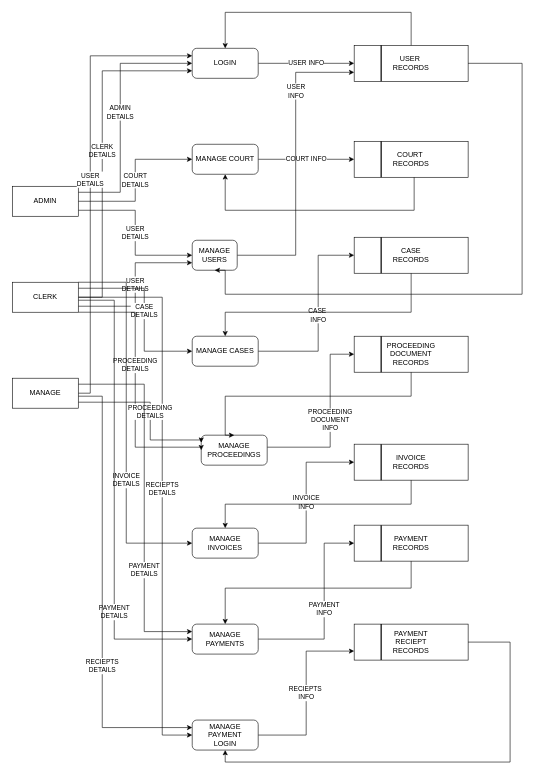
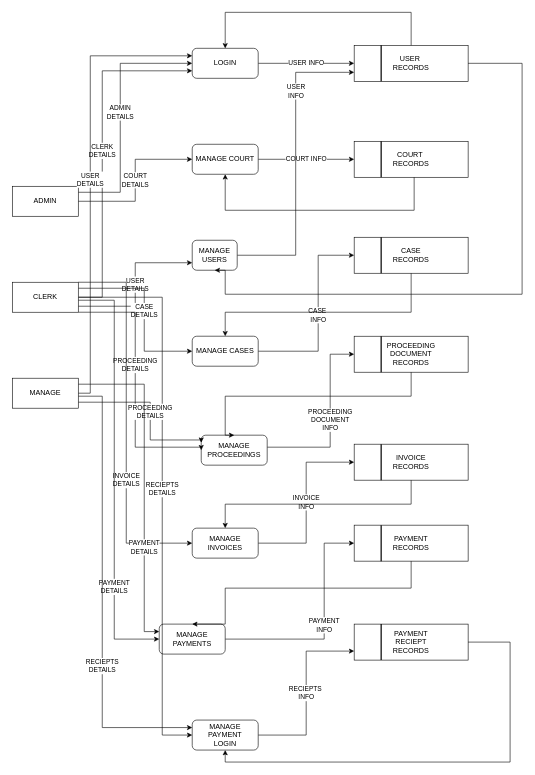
  <mxCell id="0" />
  <mxCell id="1" parent="0" />
  <mxCell id="2" value="USER INFO" style="edgeStyle=orthogonalEdgeStyle;rounded=0;orthogonalLoop=1;jettySize=auto;html=1;entryX=0;entryY=0.5;entryDx=0;entryDy=0;" edge="1" parent="1" source="3" target="36"><mxGeometry relative="1" as="geometry"><mxPoint x="580" y="105" as="targetPoint" /></mxGeometry></mxCell>
  <mxCell id="3" value="LOGIN" style="html=1;whiteSpace=wrap;rounded=1;" vertex="1" parent="1"><mxGeometry x="320" y="80" width="110" height="50" as="geometry" /></mxCell>
  <mxCell id="4" value="COURT INFO" style="edgeStyle=orthogonalEdgeStyle;rounded=0;orthogonalLoop=1;jettySize=auto;html=1;entryX=0;entryY=0.5;entryDx=0;entryDy=0;" edge="1" parent="1" source="5" target="39"><mxGeometry relative="1" as="geometry" /></mxCell>
  <mxCell id="5" value="MANAGE COURT" style="html=1;whiteSpace=wrap;rounded=1;" vertex="1" parent="1"><mxGeometry x="320" y="240" width="110" height="50" as="geometry" /></mxCell>
  <mxCell id="6" value="USER&lt;div&gt;INFO&lt;/div&gt;" style="edgeStyle=orthogonalEdgeStyle;rounded=0;orthogonalLoop=1;jettySize=auto;html=1;entryX=0;entryY=0.75;entryDx=0;entryDy=0;" edge="1" parent="1" source="7" target="36"><mxGeometry x="0.484" relative="1" as="geometry"><mxPoint as="offset" /></mxGeometry></mxCell>
  <mxCell id="7" value="MANAGE USERS" style="html=1;whiteSpace=wrap;rounded=1;" vertex="1" parent="1"><mxGeometry x="320" y="400" width="75" height="50" as="geometry" /></mxCell>
  <mxCell id="8" value="CASE&amp;nbsp;&lt;div&gt;INFO&lt;/div&gt;" style="edgeStyle=orthogonalEdgeStyle;rounded=0;orthogonalLoop=1;jettySize=auto;html=1;entryX=0;entryY=0.5;entryDx=0;entryDy=0;" edge="1" parent="1" source="9" target="42"><mxGeometry relative="1" as="geometry"><Array as="points"><mxPoint x="530" y="585" /><mxPoint x="530" y="425" /></Array></mxGeometry></mxCell>
  <mxCell id="9" value="MANAGE CASES" style="html=1;whiteSpace=wrap;rounded=1;" vertex="1" parent="1"><mxGeometry x="320" y="560" width="110" height="50" as="geometry" /></mxCell>
  <mxCell id="10" value="PROCEEDING&lt;div&gt;DOCUMENT&lt;/div&gt;&lt;div&gt;INFO&lt;/div&gt;" style="edgeStyle=orthogonalEdgeStyle;rounded=0;orthogonalLoop=1;jettySize=auto;html=1;entryX=0;entryY=0.5;entryDx=0;entryDy=0;" edge="1" parent="1" source="11" target="45"><mxGeometry relative="1" as="geometry"><Array as="points"><mxPoint x="550" y="745" /><mxPoint x="550" y="590" /></Array></mxGeometry></mxCell>
  <mxCell id="11" value="MANAGE PROCEEDINGS" style="html=1;whiteSpace=wrap;rounded=1;" vertex="1" parent="1"><mxGeometry x="335" y="725" width="110" height="50" as="geometry" /></mxCell>
  <mxCell id="12" value="INVOICE&lt;div&gt;INFO&lt;/div&gt;" style="edgeStyle=orthogonalEdgeStyle;rounded=0;orthogonalLoop=1;jettySize=auto;html=1;entryX=0;entryY=0.5;entryDx=0;entryDy=0;" edge="1" parent="1" source="13" target="48"><mxGeometry relative="1" as="geometry" /></mxCell>
  <mxCell id="13" value="MANAGE INVOICES" style="html=1;whiteSpace=wrap;rounded=1;" vertex="1" parent="1"><mxGeometry x="320" y="880" width="110" height="50" as="geometry" /></mxCell>
  <mxCell id="14" value="PAYMENT&lt;div&gt;INFO&lt;/div&gt;" style="edgeStyle=orthogonalEdgeStyle;rounded=0;orthogonalLoop=1;jettySize=auto;html=1;entryX=0;entryY=0.5;entryDx=0;entryDy=0;" edge="1" parent="1" source="15" target="51"><mxGeometry relative="1" as="geometry"><Array as="points"><mxPoint x="540" y="1065" /><mxPoint x="540" y="905" /></Array></mxGeometry></mxCell>
- <mxCell id="15" value="MANAGE PAYMENTS" style="html=1;whiteSpace=wrap;rounded=1;" vertex="1" parent="1"><mxGeometry x="320" y="1040" width="110" height="50" as="geometry" /></mxCell>
+ <mxCell id="15" value="MANAGE PAYMENTS" style="html=1;whiteSpace=wrap;rounded=1;" vertex="1" parent="1"><mxGeometry x="265" y="1040" width="110" height="50" as="geometry" /></mxCell>
  <mxCell id="16" value="RECIEPTS&amp;nbsp;&lt;div&gt;INFO&lt;/div&gt;" style="edgeStyle=orthogonalEdgeStyle;rounded=0;orthogonalLoop=1;jettySize=auto;html=1;entryX=0;entryY=0.75;entryDx=0;entryDy=0;" edge="1" parent="1" source="17" target="54"><mxGeometry relative="1" as="geometry" /></mxCell>
  <mxCell id="17" value="MANAGE PAYMENT&lt;div&gt;LOGIN&lt;/div&gt;" style="html=1;whiteSpace=wrap;rounded=1;" vertex="1" parent="1"><mxGeometry x="320" y="1200" width="110" height="50" as="geometry" /></mxCell>
  <mxCell id="18" value="ADMIN&lt;div&gt;DETAILS&lt;/div&gt;" style="edgeStyle=orthogonalEdgeStyle;rounded=0;orthogonalLoop=1;jettySize=auto;html=1;entryX=0;entryY=0.5;entryDx=0;entryDy=0;" edge="1" parent="1" source="21" target="3"><mxGeometry relative="1" as="geometry"><Array as="points"><mxPoint x="200" y="320" /><mxPoint x="200" y="105" /></Array></mxGeometry></mxCell>
  <mxCell id="19" value="COURT&lt;div&gt;DETAILS&lt;/div&gt;" style="edgeStyle=orthogonalEdgeStyle;rounded=0;orthogonalLoop=1;jettySize=auto;html=1;entryX=0;entryY=0.5;entryDx=0;entryDy=0;" edge="1" parent="1" source="21" target="5"><mxGeometry relative="1" as="geometry" /></mxCell>
- <mxCell id="20" value="USER&lt;div&gt;DETAILS&lt;/div&gt;" style="edgeStyle=orthogonalEdgeStyle;rounded=0;orthogonalLoop=1;jettySize=auto;html=1;entryX=0;entryY=0.5;entryDx=0;entryDy=0;" edge="1" parent="1" source="21" target="7"><mxGeometry relative="1" as="geometry"><Array as="points"><mxPoint x="225" y="350" /><mxPoint x="225" y="425" /></Array></mxGeometry></mxCell>
  <mxCell id="21" value="ADMIN" style="html=1;whiteSpace=wrap;" vertex="1" parent="1"><mxGeometry x="20" y="310" width="110" height="50" as="geometry" /></mxCell>
  <mxCell id="22" value="CLERK&lt;div&gt;DETAILS&lt;/div&gt;" style="edgeStyle=orthogonalEdgeStyle;rounded=0;orthogonalLoop=1;jettySize=auto;html=1;entryX=0;entryY=0.75;entryDx=0;entryDy=0;" edge="1" parent="1" source="29" target="3"><mxGeometry relative="1" as="geometry"><Array as="points"><mxPoint x="170" y="495" /><mxPoint x="170" y="118" /></Array></mxGeometry></mxCell>
  <mxCell id="23" value="USER&lt;div&gt;DETAILS&lt;/div&gt;" style="edgeStyle=orthogonalEdgeStyle;rounded=0;orthogonalLoop=1;jettySize=auto;html=1;entryX=0;entryY=0.75;entryDx=0;entryDy=0;" edge="1" parent="1" source="29" target="7"><mxGeometry relative="1" as="geometry"><Array as="points"><mxPoint x="225" y="510" /><mxPoint x="225" y="438" /></Array></mxGeometry></mxCell>
  <mxCell id="24" value="CASE&lt;div&gt;DETAILS&lt;/div&gt;" style="edgeStyle=orthogonalEdgeStyle;rounded=0;orthogonalLoop=1;jettySize=auto;html=1;entryX=0;entryY=0.5;entryDx=0;entryDy=0;" edge="1" parent="1" source="29" target="9"><mxGeometry relative="1" as="geometry"><Array as="points"><mxPoint x="240" y="480" /><mxPoint x="240" y="585" /></Array></mxGeometry></mxCell>
  <mxCell id="25" value="PROCEEDING&lt;div&gt;DETAILS&lt;/div&gt;" style="edgeStyle=orthogonalEdgeStyle;rounded=0;orthogonalLoop=1;jettySize=auto;html=1;entryX=0;entryY=0.5;entryDx=0;entryDy=0;" edge="1" parent="1" source="29" target="11"><mxGeometry x="-0.157" relative="1" as="geometry"><Array as="points"><mxPoint x="225" y="520" /><mxPoint x="225" y="745" /></Array><mxPoint as="offset" /></mxGeometry></mxCell>
  <mxCell id="26" value="INVOICE&lt;div&gt;DETAILS&lt;/div&gt;" style="edgeStyle=orthogonalEdgeStyle;rounded=0;orthogonalLoop=1;jettySize=auto;html=1;entryX=0;entryY=0.5;entryDx=0;entryDy=0;" edge="1" parent="1" source="29" target="13"><mxGeometry x="0.312" relative="1" as="geometry"><Array as="points"><mxPoint x="210" y="470" /><mxPoint x="210" y="905" /></Array><mxPoint as="offset" /></mxGeometry></mxCell>
  <mxCell id="27" value="PAYMENT&lt;div&gt;DETAILS&lt;/div&gt;" style="edgeStyle=orthogonalEdgeStyle;rounded=0;orthogonalLoop=1;jettySize=auto;html=1;entryX=0;entryY=0.5;entryDx=0;entryDy=0;" edge="1" parent="1" source="29" target="15"><mxGeometry x="0.536" relative="1" as="geometry"><Array as="points"><mxPoint x="190" y="500" /><mxPoint x="190" y="1065" /></Array><mxPoint as="offset" /></mxGeometry></mxCell>
  <mxCell id="28" value="RECIEPTS&lt;div&gt;DETAILS&lt;/div&gt;" style="edgeStyle=orthogonalEdgeStyle;rounded=0;orthogonalLoop=1;jettySize=auto;html=1;entryX=0;entryY=0.5;entryDx=0;entryDy=0;" edge="1" parent="1" source="29" target="17"><mxGeometry relative="1" as="geometry"><Array as="points"><mxPoint x="270" y="495" /><mxPoint x="270" y="1225" /></Array></mxGeometry></mxCell>
  <mxCell id="29" value="CLERK" style="html=1;whiteSpace=wrap;" vertex="1" parent="1"><mxGeometry x="20" y="470" width="110" height="50" as="geometry" /></mxCell>
  <mxCell id="30" value="USER&lt;div&gt;DETAILS&lt;/div&gt;" style="edgeStyle=orthogonalEdgeStyle;rounded=0;orthogonalLoop=1;jettySize=auto;html=1;entryX=0;entryY=0.25;entryDx=0;entryDy=0;" edge="1" parent="1" source="34" target="3"><mxGeometry relative="1" as="geometry"><Array as="points"><mxPoint x="150" y="655" /><mxPoint x="150" y="93" /></Array></mxGeometry></mxCell>
  <mxCell id="31" value="PROCEEDING&lt;div&gt;DETAILS&lt;/div&gt;" style="edgeStyle=orthogonalEdgeStyle;rounded=0;orthogonalLoop=1;jettySize=auto;html=1;entryX=0;entryY=0.25;entryDx=0;entryDy=0;" edge="1" parent="1" source="34" target="11"><mxGeometry relative="1" as="geometry"><Array as="points"><mxPoint x="250" y="670" /><mxPoint x="250" y="733" /></Array></mxGeometry></mxCell>
  <mxCell id="32" value="PAYMENT&lt;div&gt;DETAILS&lt;/div&gt;" style="edgeStyle=orthogonalEdgeStyle;rounded=0;orthogonalLoop=1;jettySize=auto;html=1;entryX=0;entryY=0.25;entryDx=0;entryDy=0;" edge="1" parent="1" source="34" target="15"><mxGeometry x="0.394" relative="1" as="geometry"><Array as="points"><mxPoint x="240" y="640" /><mxPoint x="240" y="1053" /></Array><mxPoint as="offset" /></mxGeometry></mxCell>
  <mxCell id="33" value="RECIEPTS&lt;div&gt;DETAILS&lt;/div&gt;" style="edgeStyle=orthogonalEdgeStyle;rounded=0;orthogonalLoop=1;jettySize=auto;html=1;entryX=0;entryY=0.25;entryDx=0;entryDy=0;" edge="1" parent="1" source="34" target="17"><mxGeometry x="0.32" relative="1" as="geometry"><Array as="points"><mxPoint x="170" y="660" /><mxPoint x="170" y="1213" /></Array><mxPoint as="offset" /></mxGeometry></mxCell>
  <mxCell id="34" value="MANAGE" style="html=1;whiteSpace=wrap;" vertex="1" parent="1"><mxGeometry x="20" y="630" width="110" height="50" as="geometry" /></mxCell>
  <mxCell id="35" value="" style="group" vertex="1" connectable="0" parent="1"><mxGeometry x="590" y="75" width="190" height="60" as="geometry" /></mxCell>
  <mxCell id="36" value="USER&amp;nbsp;&lt;div&gt;RECORDS&lt;/div&gt;" style="rounded=0;whiteSpace=wrap;html=1;" vertex="1" parent="35"><mxGeometry width="190" height="60" as="geometry" /></mxCell>
  <mxCell id="37" value="" style="line;strokeWidth=2;direction=south;html=1;" vertex="1" parent="35"><mxGeometry x="40" width="10" height="60" as="geometry" /></mxCell>
  <mxCell id="38" value="" style="group" vertex="1" connectable="0" parent="1"><mxGeometry x="590" y="235" width="190" height="60" as="geometry" /></mxCell>
  <mxCell id="39" value="COURT&amp;nbsp;&lt;div&gt;RECORDS&lt;/div&gt;" style="rounded=0;whiteSpace=wrap;html=1;" vertex="1" parent="38"><mxGeometry width="190" height="60" as="geometry" /></mxCell>
  <mxCell id="40" value="" style="line;strokeWidth=2;direction=south;html=1;" vertex="1" parent="38"><mxGeometry x="40" width="10" height="60" as="geometry" /></mxCell>
  <mxCell id="41" value="" style="group" vertex="1" connectable="0" parent="1"><mxGeometry x="590" y="395" width="190" height="60" as="geometry" /></mxCell>
  <mxCell id="42" value="&lt;div&gt;CASE&lt;/div&gt;&lt;div&gt;RECORDS&lt;/div&gt;" style="rounded=0;whiteSpace=wrap;html=1;" vertex="1" parent="41"><mxGeometry width="190" height="60" as="geometry" /></mxCell>
  <mxCell id="43" value="" style="line;strokeWidth=2;direction=south;html=1;" vertex="1" parent="41"><mxGeometry x="40" width="10" height="60" as="geometry" /></mxCell>
  <mxCell id="44" value="" style="group" vertex="1" connectable="0" parent="1"><mxGeometry x="590" y="560" width="190" height="60" as="geometry" /></mxCell>
  <mxCell id="45" value="&lt;span style=&quot;background-color: initial;&quot;&gt;PROCEEDING&lt;/span&gt;&lt;div&gt;DOCUMENT&lt;/div&gt;&lt;div&gt;RECORDS&lt;/div&gt;" style="rounded=0;whiteSpace=wrap;html=1;" vertex="1" parent="44"><mxGeometry width="190" height="60" as="geometry" /></mxCell>
  <mxCell id="46" value="" style="line;strokeWidth=2;direction=south;html=1;" vertex="1" parent="44"><mxGeometry x="40" width="10" height="60" as="geometry" /></mxCell>
  <mxCell id="47" value="" style="group" vertex="1" connectable="0" parent="1"><mxGeometry x="590" y="740" width="190" height="60" as="geometry" /></mxCell>
  <mxCell id="48" value="&lt;div&gt;INVOICE&lt;/div&gt;&lt;div&gt;RECORDS&lt;/div&gt;" style="rounded=0;whiteSpace=wrap;html=1;" vertex="1" parent="47"><mxGeometry width="190" height="60" as="geometry" /></mxCell>
  <mxCell id="49" value="" style="line;strokeWidth=2;direction=south;html=1;" vertex="1" parent="47"><mxGeometry x="40" width="10" height="60" as="geometry" /></mxCell>
  <mxCell id="50" value="" style="group" vertex="1" connectable="0" parent="1"><mxGeometry x="590" y="875" width="190" height="60" as="geometry" /></mxCell>
  <mxCell id="51" value="&lt;div&gt;PAYMENT&lt;/div&gt;&lt;div&gt;RECORDS&lt;/div&gt;" style="rounded=0;whiteSpace=wrap;html=1;" vertex="1" parent="50"><mxGeometry width="190" height="60" as="geometry" /></mxCell>
  <mxCell id="52" value="" style="line;strokeWidth=2;direction=south;html=1;" vertex="1" parent="50"><mxGeometry x="40" width="10" height="60" as="geometry" /></mxCell>
  <mxCell id="53" value="" style="group" vertex="1" connectable="0" parent="1"><mxGeometry x="590" y="1040" width="190" height="60" as="geometry" /></mxCell>
  <mxCell id="54" value="&lt;div&gt;PAYMENT&lt;/div&gt;&lt;div&gt;RECIEPT&lt;/div&gt;&lt;div&gt;RECORDS&lt;/div&gt;" style="rounded=0;whiteSpace=wrap;html=1;" vertex="1" parent="53"><mxGeometry width="190" height="60" as="geometry" /></mxCell>
  <mxCell id="55" value="" style="line;strokeWidth=2;direction=south;html=1;" vertex="1" parent="53"><mxGeometry x="40" width="10" height="60" as="geometry" /></mxCell>
  <mxCell id="56" style="edgeStyle=orthogonalEdgeStyle;rounded=0;orthogonalLoop=1;jettySize=auto;html=1;entryX=0.5;entryY=0;entryDx=0;entryDy=0;" edge="1" parent="1" source="36" target="3"><mxGeometry relative="1" as="geometry"><Array as="points"><mxPoint x="685" y="20" /><mxPoint x="375" y="20" /></Array></mxGeometry></mxCell>
  <mxCell id="57" style="edgeStyle=orthogonalEdgeStyle;rounded=0;orthogonalLoop=1;jettySize=auto;html=1;entryX=0.5;entryY=1;entryDx=0;entryDy=0;" edge="1" parent="1" source="39" target="5"><mxGeometry relative="1" as="geometry"><Array as="points"><mxPoint x="690" y="350" /><mxPoint x="375" y="350" /></Array></mxGeometry></mxCell>
  <mxCell id="58" style="edgeStyle=orthogonalEdgeStyle;rounded=0;orthogonalLoop=1;jettySize=auto;html=1;entryX=0.5;entryY=1;entryDx=0;entryDy=0;" edge="1" parent="1" source="36" target="7"><mxGeometry relative="1" as="geometry"><Array as="points"><mxPoint x="870" y="105" /><mxPoint x="870" y="490" /><mxPoint x="375" y="490" /></Array></mxGeometry></mxCell>
  <mxCell id="59" style="edgeStyle=orthogonalEdgeStyle;rounded=0;orthogonalLoop=1;jettySize=auto;html=1;entryX=0.5;entryY=0;entryDx=0;entryDy=0;" edge="1" parent="1" source="42" target="9"><mxGeometry relative="1" as="geometry"><Array as="points"><mxPoint x="685" y="520" /><mxPoint x="375" y="520" /></Array></mxGeometry></mxCell>
  <mxCell id="60" style="edgeStyle=orthogonalEdgeStyle;rounded=0;orthogonalLoop=1;jettySize=auto;html=1;entryX=0.5;entryY=0;entryDx=0;entryDy=0;" edge="1" parent="1" source="45" target="11"><mxGeometry relative="1" as="geometry"><Array as="points"><mxPoint x="685" y="660" /><mxPoint x="375" y="660" /></Array></mxGeometry></mxCell>
  <mxCell id="61" style="edgeStyle=orthogonalEdgeStyle;rounded=0;orthogonalLoop=1;jettySize=auto;html=1;" edge="1" parent="1" source="48" target="13"><mxGeometry relative="1" as="geometry"><Array as="points"><mxPoint x="685" y="840" /><mxPoint x="375" y="840" /></Array></mxGeometry></mxCell>
  <mxCell id="62" style="edgeStyle=orthogonalEdgeStyle;rounded=0;orthogonalLoop=1;jettySize=auto;html=1;entryX=0.5;entryY=0;entryDx=0;entryDy=0;" edge="1" parent="1" source="51" target="15"><mxGeometry relative="1" as="geometry"><Array as="points"><mxPoint x="685" y="980" /><mxPoint x="375" y="980" /></Array></mxGeometry></mxCell>
  <mxCell id="63" style="edgeStyle=orthogonalEdgeStyle;rounded=0;orthogonalLoop=1;jettySize=auto;html=1;entryX=0.5;entryY=1;entryDx=0;entryDy=0;" edge="1" parent="1" source="54" target="17"><mxGeometry relative="1" as="geometry"><Array as="points"><mxPoint x="850" y="1070" /><mxPoint x="850" y="1270" /><mxPoint x="375" y="1270" /></Array></mxGeometry></mxCell>
